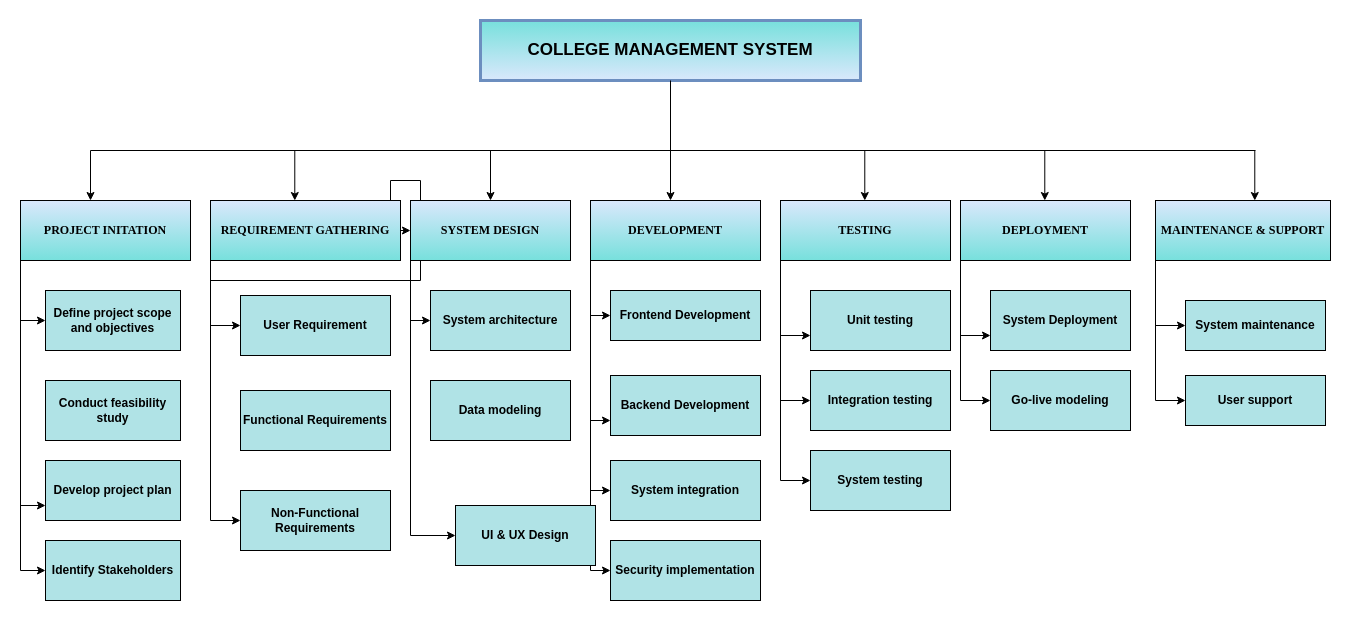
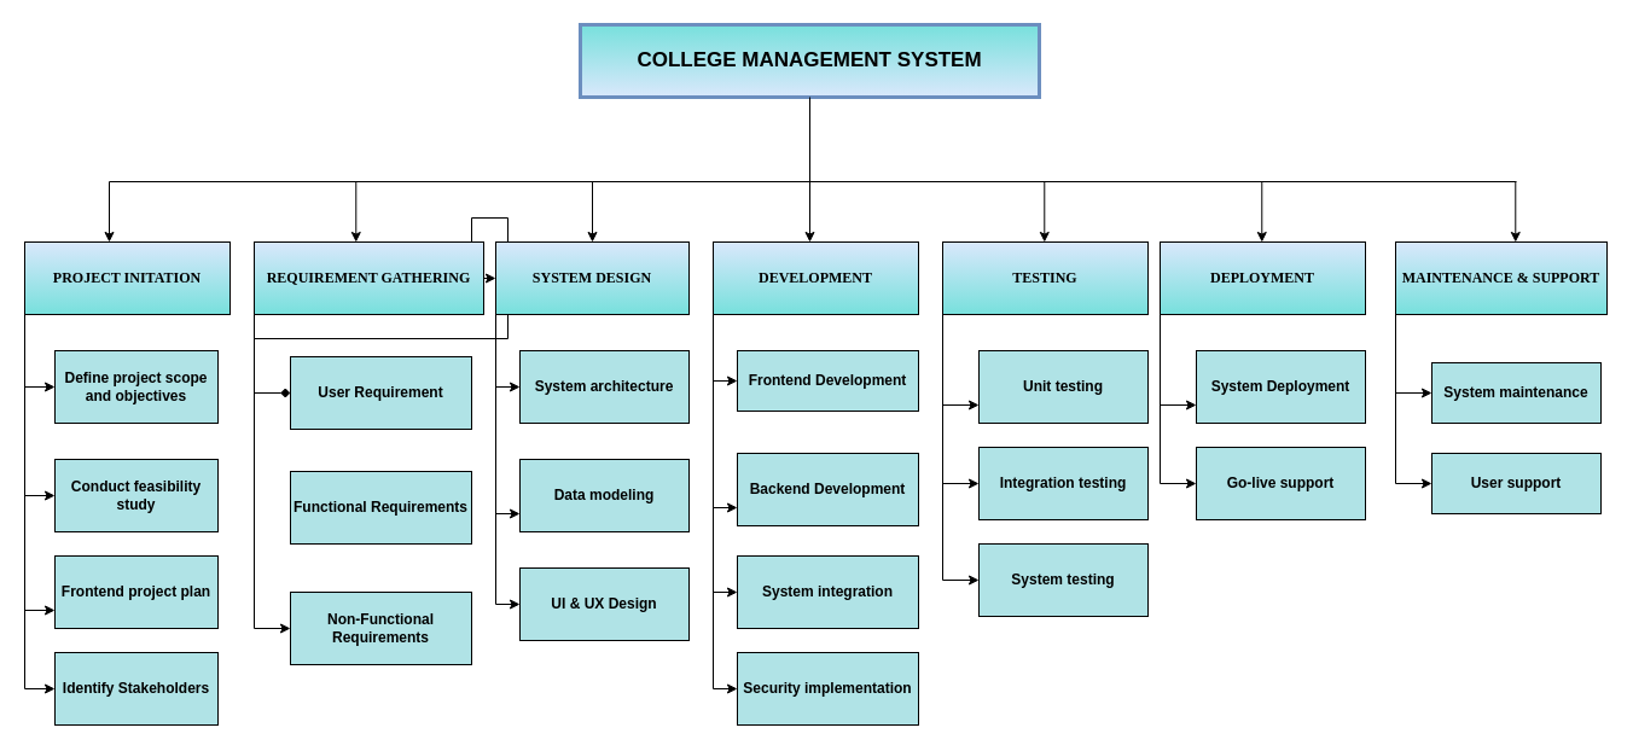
  <mxCell id="0" />
  <mxCell id="1" parent="0" />
  <mxCell id="2" style="edgeStyle=orthogonalEdgeStyle;rounded=0;orthogonalLoop=1;jettySize=auto;html=1;entryX=0;entryY=0.5;entryDx=0;entryDy=0;exitX=0;exitY=1;exitDx=0;exitDy=0;" parent="1" source="6" target="48" edge="1"><mxGeometry relative="1" as="geometry" /></mxCell>
  <mxCell id="3" style="edgeStyle=orthogonalEdgeStyle;rounded=0;orthogonalLoop=1;jettySize=auto;html=1;entryX=0;entryY=0.75;entryDx=0;entryDy=0;exitX=0;exitY=1;exitDx=0;exitDy=0;" parent="1" source="6" target="47" edge="1"><mxGeometry relative="1" as="geometry" /></mxCell>
+ <mxCell id="4" style="edgeStyle=orthogonalEdgeStyle;rounded=0;orthogonalLoop=1;jettySize=auto;html=1;entryX=0;entryY=0.5;entryDx=0;entryDy=0;exitX=0;exitY=1;exitDx=0;exitDy=0;" parent="1" source="6" target="46" edge="1"><mxGeometry relative="1" as="geometry" /></mxCell>
  <mxCell id="5" style="edgeStyle=orthogonalEdgeStyle;rounded=0;orthogonalLoop=1;jettySize=auto;html=1;entryX=0;entryY=0.5;entryDx=0;entryDy=0;exitX=0;exitY=1;exitDx=0;exitDy=0;" parent="1" source="6" target="45" edge="1"><mxGeometry relative="1" as="geometry" /></mxCell>
  <mxCell id="6" value="&lt;font style=&quot;&quot; face=&quot;Times New Roman&quot;&gt;&lt;b&gt;PROJECT INITATION&lt;/b&gt;&lt;/font&gt;" style="rounded=0;whiteSpace=wrap;html=1;fillColor=#dae8fc;gradientColor=#77E0DC;strokeColor=#000000;strokeWidth=1;" parent="1" vertex="1"><mxGeometry x="20" y="200" width="170" height="60" as="geometry" /></mxCell>
  <mxCell id="7" style="edgeStyle=orthogonalEdgeStyle;rounded=0;orthogonalLoop=1;jettySize=auto;html=1;entryX=0;entryY=0.5;entryDx=0;entryDy=0;exitX=0;exitY=1;exitDx=0;exitDy=0;" parent="1" source="10" target="41" edge="1"><mxGeometry relative="1" as="geometry" /></mxCell>
  <mxCell id="8" style="edgeStyle=orthogonalEdgeStyle;rounded=0;orthogonalLoop=1;jettySize=auto;html=1;exitX=0;exitY=1;exitDx=0;exitDy=0;" parent="1" source="10" target="14" edge="1"><mxGeometry relative="1" as="geometry" /></mxCell>
- <mxCell id="9" style="edgeStyle=orthogonalEdgeStyle;rounded=0;orthogonalLoop=1;jettySize=auto;html=1;entryX=0;entryY=0.5;entryDx=0;entryDy=0;exitX=0;exitY=1;exitDx=0;exitDy=0;" parent="1" source="10" target="39" edge="1"><mxGeometry relative="1" as="geometry" /></mxCell>
+ <mxCell id="9" style="edgeStyle=orthogonalEdgeStyle;rounded=0;orthogonalLoop=1;jettySize=auto;html=1;entryX=0;entryY=0.5;entryDx=0;entryDy=0;exitX=0;exitY=1;exitDx=0;exitDy=0;endArrow=diamond;" parent="1" source="10" target="39" edge="1"><mxGeometry relative="1" as="geometry" /></mxCell>
  <mxCell id="10" value="&lt;font style=&quot;&quot; face=&quot;Times New Roman&quot;&gt;&lt;b&gt;REQUIREMENT GATHERING&lt;/b&gt;&lt;/font&gt;" style="rounded=0;whiteSpace=wrap;html=1;fillColor=#dae8fc;gradientColor=#77E0DC;strokeColor=#000000;strokeWidth=1;" parent="1" vertex="1"><mxGeometry x="210" y="200" width="190" height="60" as="geometry" /></mxCell>
  <mxCell id="11" style="edgeStyle=orthogonalEdgeStyle;rounded=0;orthogonalLoop=1;jettySize=auto;html=1;entryX=0;entryY=0.5;entryDx=0;entryDy=0;exitX=0;exitY=1;exitDx=0;exitDy=0;" parent="1" source="14" target="44" edge="1"><mxGeometry relative="1" as="geometry" /></mxCell>
+ <mxCell id="12" style="edgeStyle=orthogonalEdgeStyle;rounded=0;orthogonalLoop=1;jettySize=auto;html=1;entryX=0;entryY=0.75;entryDx=0;entryDy=0;exitX=0;exitY=1;exitDx=0;exitDy=0;" parent="1" source="14" target="43" edge="1"><mxGeometry relative="1" as="geometry" /></mxCell>
  <mxCell id="13" style="edgeStyle=orthogonalEdgeStyle;rounded=0;orthogonalLoop=1;jettySize=auto;html=1;entryX=0;entryY=0.5;entryDx=0;entryDy=0;exitX=0;exitY=1;exitDx=0;exitDy=0;" parent="1" source="14" target="42" edge="1"><mxGeometry relative="1" as="geometry" /></mxCell>
  <mxCell id="14" value="&lt;b&gt;&lt;font face=&quot;Times New Roman&quot;&gt;SYSTEM DESIGN&lt;/font&gt;&lt;/b&gt;" style="rounded=0;whiteSpace=wrap;html=1;fillColor=#dae8fc;gradientColor=#77E0DC;strokeColor=#000000;strokeWidth=1;" parent="1" vertex="1"><mxGeometry x="410" y="200" width="160" height="60" as="geometry" /></mxCell>
  <mxCell id="15" style="edgeStyle=orthogonalEdgeStyle;rounded=0;orthogonalLoop=1;jettySize=auto;html=1;entryX=0;entryY=0.5;entryDx=0;entryDy=0;exitX=0;exitY=1;exitDx=0;exitDy=0;" parent="1" source="19" target="58" edge="1"><mxGeometry relative="1" as="geometry" /></mxCell>
  <mxCell id="16" style="edgeStyle=orthogonalEdgeStyle;rounded=0;orthogonalLoop=1;jettySize=auto;html=1;entryX=0;entryY=0.75;entryDx=0;entryDy=0;exitX=0;exitY=1;exitDx=0;exitDy=0;" parent="1" source="19" target="57" edge="1"><mxGeometry relative="1" as="geometry" /></mxCell>
  <mxCell id="17" style="edgeStyle=orthogonalEdgeStyle;rounded=0;orthogonalLoop=1;jettySize=auto;html=1;entryX=0;entryY=0.5;entryDx=0;entryDy=0;exitX=0;exitY=1;exitDx=0;exitDy=0;" parent="1" source="19" target="56" edge="1"><mxGeometry relative="1" as="geometry" /></mxCell>
  <mxCell id="18" style="edgeStyle=orthogonalEdgeStyle;rounded=0;orthogonalLoop=1;jettySize=auto;html=1;entryX=0;entryY=0.5;entryDx=0;entryDy=0;exitX=0;exitY=1;exitDx=0;exitDy=0;" parent="1" source="19" target="59" edge="1"><mxGeometry relative="1" as="geometry" /></mxCell>
  <mxCell id="19" value="&lt;b&gt;&lt;font face=&quot;Times New Roman&quot;&gt;DEVELOPMENT&lt;/font&gt;&lt;/b&gt;" style="rounded=0;whiteSpace=wrap;html=1;fillColor=#dae8fc;gradientColor=#77E0DC;strokeColor=#000000;strokeWidth=1;" parent="1" vertex="1"><mxGeometry x="590" y="200" width="170" height="60" as="geometry" /></mxCell>
  <mxCell id="20" style="edgeStyle=orthogonalEdgeStyle;rounded=0;orthogonalLoop=1;jettySize=auto;html=1;entryX=0;entryY=0.5;entryDx=0;entryDy=0;exitX=0;exitY=1;exitDx=0;exitDy=0;" parent="1" source="23" target="51" edge="1"><mxGeometry relative="1" as="geometry" /></mxCell>
  <mxCell id="21" style="edgeStyle=orthogonalEdgeStyle;rounded=0;orthogonalLoop=1;jettySize=auto;html=1;entryX=0;entryY=0.5;entryDx=0;entryDy=0;exitX=0;exitY=1;exitDx=0;exitDy=0;" parent="1" source="23" target="50" edge="1"><mxGeometry relative="1" as="geometry" /></mxCell>
  <mxCell id="22" style="edgeStyle=orthogonalEdgeStyle;rounded=0;orthogonalLoop=1;jettySize=auto;html=1;entryX=0;entryY=0.75;entryDx=0;entryDy=0;exitX=0;exitY=1;exitDx=0;exitDy=0;" parent="1" source="23" target="49" edge="1"><mxGeometry relative="1" as="geometry" /></mxCell>
  <mxCell id="23" value="&lt;b&gt;&lt;font face=&quot;Times New Roman&quot;&gt;TESTING&lt;/font&gt;&lt;/b&gt;" style="rounded=0;whiteSpace=wrap;html=1;fillColor=#dae8fc;gradientColor=#77E0DC;strokeColor=#000000;strokeWidth=1;" parent="1" vertex="1"><mxGeometry x="780" y="200" width="170" height="60" as="geometry" /></mxCell>
  <mxCell id="24" style="edgeStyle=orthogonalEdgeStyle;rounded=0;orthogonalLoop=1;jettySize=auto;html=1;entryX=0;entryY=0.5;entryDx=0;entryDy=0;exitX=0;exitY=1;exitDx=0;exitDy=0;" parent="1" source="26" target="53" edge="1"><mxGeometry relative="1" as="geometry" /></mxCell>
  <mxCell id="25" style="edgeStyle=orthogonalEdgeStyle;rounded=0;orthogonalLoop=1;jettySize=auto;html=1;entryX=0;entryY=0.75;entryDx=0;entryDy=0;exitX=0;exitY=1;exitDx=0;exitDy=0;" parent="1" source="26" target="52" edge="1"><mxGeometry relative="1" as="geometry" /></mxCell>
  <mxCell id="26" value="&lt;b&gt;&lt;font face=&quot;Times New Roman&quot;&gt;DEPLOYMENT&lt;/font&gt;&lt;/b&gt;" style="rounded=0;whiteSpace=wrap;html=1;fillColor=#dae8fc;gradientColor=#77E0DC;strokeColor=#000000;strokeWidth=1;" parent="1" vertex="1"><mxGeometry x="960" y="200" width="170" height="60" as="geometry" /></mxCell>
  <mxCell id="27" style="edgeStyle=orthogonalEdgeStyle;rounded=0;orthogonalLoop=1;jettySize=auto;html=1;entryX=0;entryY=0.5;entryDx=0;entryDy=0;exitX=0;exitY=1;exitDx=0;exitDy=0;" parent="1" source="29" target="55" edge="1"><mxGeometry relative="1" as="geometry" /></mxCell>
  <mxCell id="28" style="edgeStyle=orthogonalEdgeStyle;rounded=0;orthogonalLoop=1;jettySize=auto;html=1;entryX=0;entryY=0.5;entryDx=0;entryDy=0;exitX=0;exitY=1;exitDx=0;exitDy=0;" parent="1" source="29" target="54" edge="1"><mxGeometry relative="1" as="geometry" /></mxCell>
  <mxCell id="29" value="&lt;b&gt;&lt;font face=&quot;Times New Roman&quot;&gt;MAINTENANCE &amp;amp; SUPPORT&lt;/font&gt;&lt;/b&gt;" style="rounded=0;whiteSpace=wrap;html=1;fillColor=#dae8fc;gradientColor=#77E0DC;strokeColor=#000000;strokeWidth=1;" parent="1" vertex="1"><mxGeometry x="1155" y="200" width="175" height="60" as="geometry" /></mxCell>
  <mxCell id="30" value="&lt;b&gt;&lt;font style=&quot;font-size: 17px;&quot; face=&quot;Helvetica&quot;&gt;COLLEGE MANAGEMENT SYSTEM&lt;/font&gt;&lt;/b&gt;" style="rounded=0;whiteSpace=wrap;html=1;fillColor=#dae8fc;strokeColor=#6c8ebf;gradientColor=#77E0DC;gradientDirection=north;strokeWidth=3;" parent="1" vertex="1"><mxGeometry x="480" y="20" width="380" height="60" as="geometry" /></mxCell>
  <mxCell id="31" value="" style="endArrow=none;html=1;rounded=0;" parent="1" edge="1"><mxGeometry width="50" height="50" relative="1" as="geometry"><mxPoint x="90" y="150" as="sourcePoint" /><mxPoint x="1255" y="150" as="targetPoint" /></mxGeometry></mxCell>
  <mxCell id="32" value="" style="endArrow=classic;html=1;rounded=0;" parent="1" edge="1"><mxGeometry width="50" height="50" relative="1" as="geometry"><mxPoint x="90" y="150" as="sourcePoint" /><mxPoint x="90" y="200" as="targetPoint" /></mxGeometry></mxCell>
  <mxCell id="33" value="" style="endArrow=classic;html=1;rounded=0;" parent="1" edge="1"><mxGeometry width="50" height="50" relative="1" as="geometry"><mxPoint x="294.29" y="150" as="sourcePoint" /><mxPoint x="294.29" y="200" as="targetPoint" /></mxGeometry></mxCell>
  <mxCell id="34" value="" style="endArrow=classic;html=1;rounded=0;" parent="1" edge="1"><mxGeometry width="50" height="50" relative="1" as="geometry"><mxPoint x="490" y="150" as="sourcePoint" /><mxPoint x="490" y="200" as="targetPoint" /></mxGeometry></mxCell>
  <mxCell id="35" value="" style="endArrow=classic;html=1;rounded=0;" parent="1" edge="1"><mxGeometry width="50" height="50" relative="1" as="geometry"><mxPoint x="670" y="150" as="sourcePoint" /><mxPoint x="670" y="200" as="targetPoint" /></mxGeometry></mxCell>
  <mxCell id="36" value="" style="endArrow=classic;html=1;rounded=0;" parent="1" edge="1"><mxGeometry width="50" height="50" relative="1" as="geometry"><mxPoint x="864.29" y="150" as="sourcePoint" /><mxPoint x="864.29" y="200" as="targetPoint" /></mxGeometry></mxCell>
  <mxCell id="37" value="" style="endArrow=classic;html=1;rounded=0;" parent="1" edge="1"><mxGeometry width="50" height="50" relative="1" as="geometry"><mxPoint x="1044.29" y="150" as="sourcePoint" /><mxPoint x="1044.29" y="200" as="targetPoint" /></mxGeometry></mxCell>
  <mxCell id="38" value="" style="endArrow=classic;html=1;rounded=0;" parent="1" edge="1"><mxGeometry width="50" height="50" relative="1" as="geometry"><mxPoint x="1254.29" y="150" as="sourcePoint" /><mxPoint x="1254.29" y="200" as="targetPoint" /></mxGeometry></mxCell>
  <mxCell id="39" value="&lt;b&gt;User Requirement&lt;/b&gt;" style="rounded=0;whiteSpace=wrap;html=1;fillColor=#b0e3e6;strokeColor=#000000;strokeWidth=1;" parent="1" vertex="1"><mxGeometry x="240" y="295" width="150" height="60" as="geometry" /></mxCell>
  <mxCell id="40" value="&lt;b&gt;Functional Requirements&lt;/b&gt;" style="rounded=0;whiteSpace=wrap;html=1;fillColor=#b0e3e6;strokeColor=#000000;strokeWidth=1;" parent="1" vertex="1"><mxGeometry x="240" y="390" width="150" height="60" as="geometry" /></mxCell>
  <mxCell id="41" value="&lt;b&gt;Non-Functional Requirements&lt;/b&gt;" style="rounded=0;whiteSpace=wrap;html=1;fillColor=#b0e3e6;strokeColor=#000000;strokeWidth=1;" parent="1" vertex="1"><mxGeometry x="240" y="490" width="150" height="60" as="geometry" /></mxCell>
  <mxCell id="42" value="&lt;b&gt;System architecture&lt;/b&gt;" style="rounded=0;whiteSpace=wrap;html=1;fillColor=#b0e3e6;strokeColor=#000000;strokeWidth=1;" parent="1" vertex="1"><mxGeometry x="430" y="290" width="140" height="60" as="geometry" /></mxCell>
  <mxCell id="43" value="&lt;b&gt;Data modeling&lt;/b&gt;" style="rounded=0;whiteSpace=wrap;html=1;fillColor=#b0e3e6;strokeColor=#000000;strokeWidth=1;" parent="1" vertex="1"><mxGeometry x="430" y="380" width="140" height="60" as="geometry" /></mxCell>
- <mxCell id="44" value="&lt;b&gt;UI &amp;amp; UX Design&lt;/b&gt;" style="rounded=0;whiteSpace=wrap;html=1;fillColor=#b0e3e6;strokeColor=#000000;strokeWidth=1;" parent="1" vertex="1"><mxGeometry x="455" y="505" width="140" height="60" as="geometry" /></mxCell>
+ <mxCell id="44" value="&lt;b&gt;UI &amp;amp; UX Design&lt;/b&gt;" style="rounded=0;whiteSpace=wrap;html=1;fillColor=#b0e3e6;strokeColor=#000000;strokeWidth=1;" parent="1" vertex="1"><mxGeometry x="430" y="470" width="140" height="60" as="geometry" /></mxCell>
  <mxCell id="45" value="&lt;b&gt;Define project scope and objectives&lt;/b&gt;" style="rounded=0;whiteSpace=wrap;html=1;fillColor=#b0e3e6;strokeColor=#000000;strokeWidth=1;" parent="1" vertex="1"><mxGeometry x="45" y="290" width="135" height="60" as="geometry" /></mxCell>
  <mxCell id="46" value="&lt;b&gt;Conduct feasibility study&lt;/b&gt;" style="rounded=0;whiteSpace=wrap;html=1;fillColor=#b0e3e6;strokeColor=#000000;strokeWidth=1;" parent="1" vertex="1"><mxGeometry x="45" y="380" width="135" height="60" as="geometry" /></mxCell>
- <mxCell id="47" value="&lt;b&gt;Develop project plan&lt;/b&gt;" style="rounded=0;whiteSpace=wrap;html=1;fillColor=#b0e3e6;strokeColor=#000000;strokeWidth=1;" parent="1" vertex="1"><mxGeometry x="45" y="460" width="135" height="60" as="geometry" /></mxCell>
+ <mxCell id="47" value="&lt;b&gt;Frontend project plan&lt;/b&gt;" style="rounded=0;whiteSpace=wrap;html=1;fillColor=#b0e3e6;strokeColor=#000000;strokeWidth=1;" parent="1" vertex="1"><mxGeometry x="45" y="460" width="135" height="60" as="geometry" /></mxCell>
  <mxCell id="48" value="&lt;b&gt;Identify Stakeholders&lt;/b&gt;" style="rounded=0;whiteSpace=wrap;html=1;fillColor=#b0e3e6;strokeColor=#000000;strokeWidth=1;" parent="1" vertex="1"><mxGeometry x="45" y="540" width="135" height="60" as="geometry" /></mxCell>
  <mxCell id="49" value="&lt;b&gt;Unit testing&lt;/b&gt;" style="rounded=0;whiteSpace=wrap;html=1;fillColor=#b0e3e6;strokeColor=#000000;strokeWidth=1;" parent="1" vertex="1"><mxGeometry x="810" y="290" width="140" height="60" as="geometry" /></mxCell>
  <mxCell id="50" value="&lt;b&gt;Integration testing&lt;/b&gt;" style="rounded=0;whiteSpace=wrap;html=1;fillColor=#b0e3e6;strokeColor=#000000;strokeWidth=1;" parent="1" vertex="1"><mxGeometry x="810" y="370" width="140" height="60" as="geometry" /></mxCell>
  <mxCell id="51" value="&lt;b&gt;System testing&lt;/b&gt;" style="rounded=0;whiteSpace=wrap;html=1;fillColor=#b0e3e6;strokeColor=#000000;strokeWidth=1;" parent="1" vertex="1"><mxGeometry x="810" y="450" width="140" height="60" as="geometry" /></mxCell>
  <mxCell id="52" value="&lt;b&gt;System Deployment&lt;/b&gt;" style="rounded=0;whiteSpace=wrap;html=1;fillColor=#b0e3e6;strokeColor=#000000;strokeWidth=1;" parent="1" vertex="1"><mxGeometry x="990" y="290" width="140" height="60" as="geometry" /></mxCell>
- <mxCell id="53" value="&lt;b&gt;Go-live modeling&lt;/b&gt;" style="rounded=0;whiteSpace=wrap;html=1;fillColor=#b0e3e6;strokeColor=#000000;strokeWidth=1;" parent="1" vertex="1"><mxGeometry x="990" y="370" width="140" height="60" as="geometry" /></mxCell>
+ <mxCell id="53" value="&lt;b&gt;Go-live support&lt;/b&gt;" style="rounded=0;whiteSpace=wrap;html=1;fillColor=#b0e3e6;strokeColor=#000000;strokeWidth=1;" parent="1" vertex="1"><mxGeometry x="990" y="370" width="140" height="60" as="geometry" /></mxCell>
  <mxCell id="54" value="&lt;b&gt;System maintenance&lt;/b&gt;" style="rounded=0;whiteSpace=wrap;html=1;fillColor=#b0e3e6;strokeColor=#000000;strokeWidth=1;" parent="1" vertex="1"><mxGeometry x="1185" y="300" width="140" height="50" as="geometry" /></mxCell>
  <mxCell id="55" value="&lt;b&gt;User support&lt;/b&gt;" style="rounded=0;whiteSpace=wrap;html=1;fillColor=#b0e3e6;strokeColor=#000000;strokeWidth=1;" parent="1" vertex="1"><mxGeometry x="1185" y="375" width="140" height="50" as="geometry" /></mxCell>
  <mxCell id="56" value="&lt;b&gt;Frontend Development&lt;/b&gt;" style="rounded=0;whiteSpace=wrap;html=1;fillColor=#b0e3e6;strokeColor=#000000;strokeWidth=1;" parent="1" vertex="1"><mxGeometry x="610" y="290" width="150" height="50" as="geometry" /></mxCell>
  <mxCell id="57" value="&lt;b&gt;Backend Development&lt;/b&gt;" style="rounded=0;whiteSpace=wrap;html=1;fillColor=#b0e3e6;strokeColor=#000000;strokeWidth=1;" parent="1" vertex="1"><mxGeometry x="610" y="375" width="150" height="60" as="geometry" /></mxCell>
  <mxCell id="58" value="&lt;b&gt;System integration&lt;/b&gt;" style="rounded=0;whiteSpace=wrap;html=1;fillColor=#b0e3e6;strokeColor=#000000;strokeWidth=1;" parent="1" vertex="1"><mxGeometry x="610" y="460" width="150" height="60" as="geometry" /></mxCell>
  <mxCell id="59" value="&lt;b&gt;Security implementation&lt;/b&gt;" style="rounded=0;whiteSpace=wrap;html=1;fillColor=#b0e3e6;strokeColor=#000000;strokeWidth=1;" parent="1" vertex="1"><mxGeometry x="610" y="540" width="150" height="60" as="geometry" /></mxCell>
  <mxCell id="60" value="" style="endArrow=none;html=1;rounded=0;entryX=0.5;entryY=1;entryDx=0;entryDy=0;" parent="1" target="30" edge="1"><mxGeometry width="50" height="50" relative="1" as="geometry"><mxPoint x="670" y="150" as="sourcePoint" /><mxPoint x="720" y="100" as="targetPoint" /></mxGeometry></mxCell>
